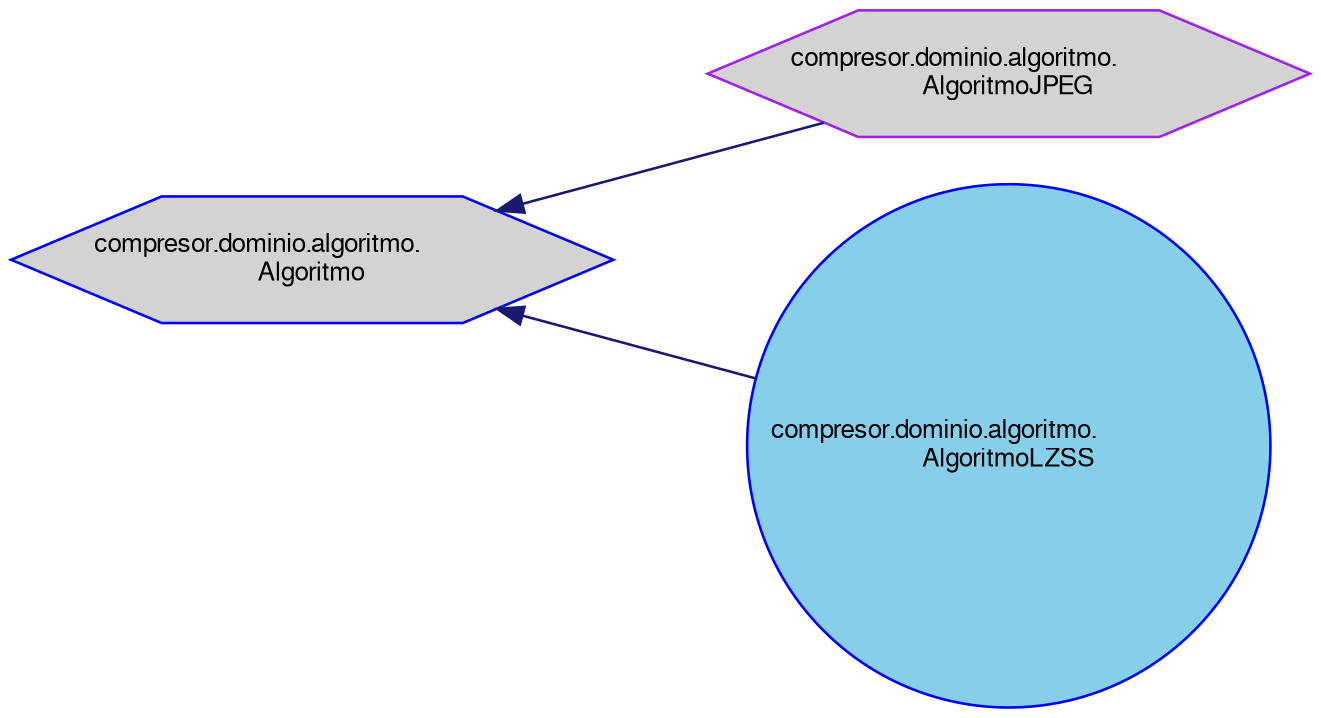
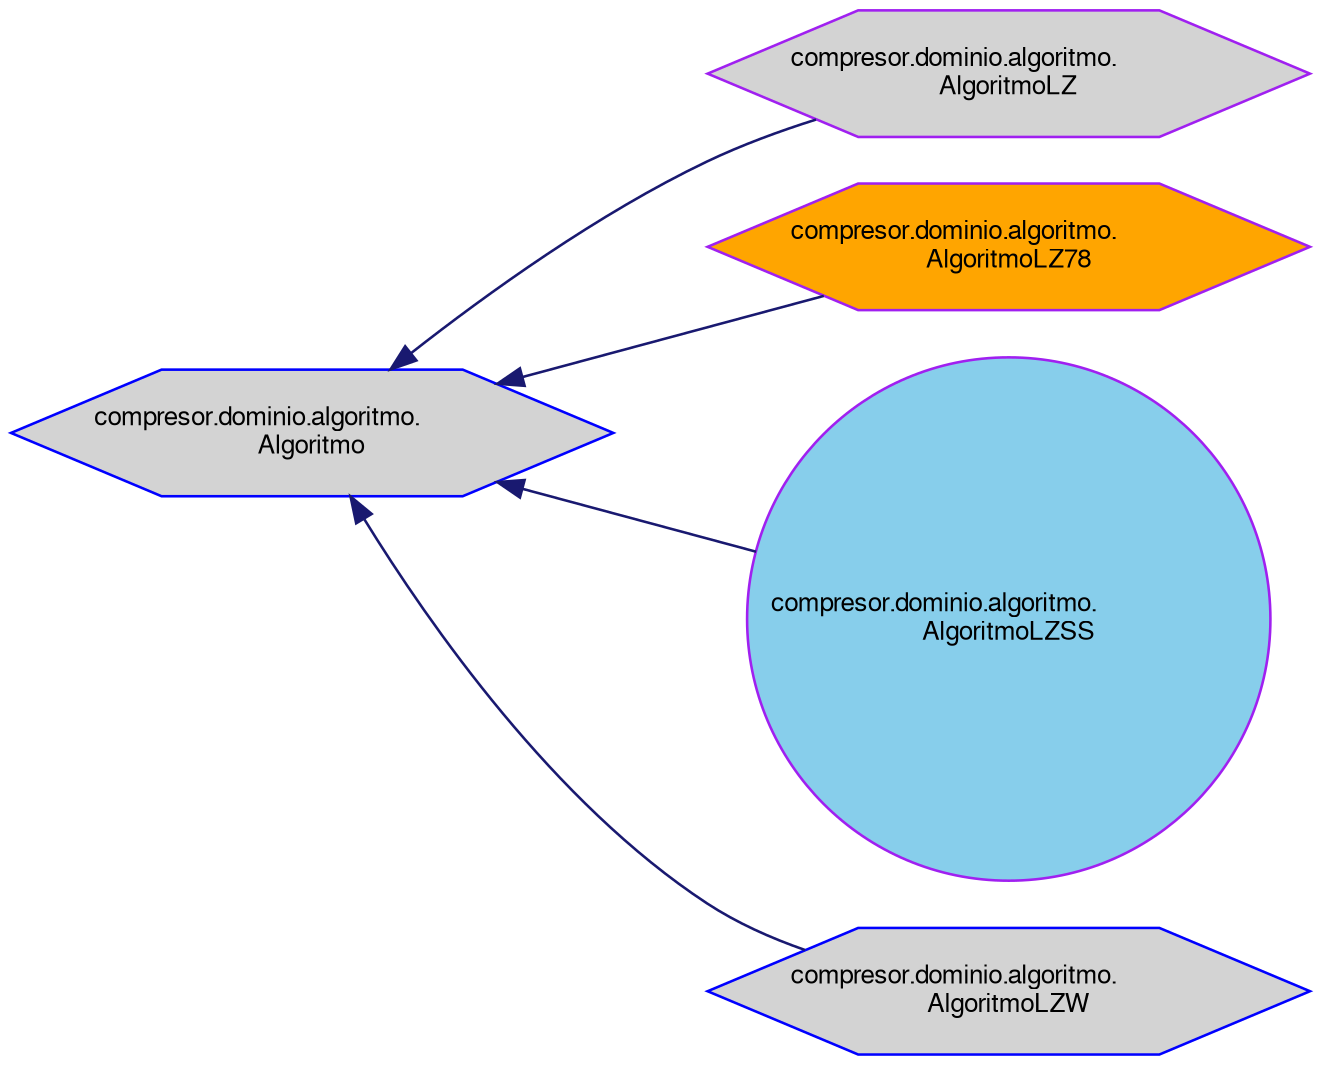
  digraph {
    rankdir=LR
    node [color=blue fillcolor=lightgrey fontname=FreeSans fontsize=10 shape=hexagon style=filled]
    edge [color=midnightblue dir=back fontname=FreeSans fontsize=10 labelfontname=FreeSans labelfontsize=10 style=solid]
    n1 [height=0.2 label="compresor.dominio.algoritmo.\lAlgoritmo" width=0.4]
-   n2 [color=purple height=0.2 label="compresor.dominio.algoritmo.\lAlgoritmoJPEG" width=0.4]
-   n4 [fillcolor=skyblue height=0.2 label="compresor.dominio.algoritmo.\lAlgoritmoLZSS" shape=circle width=0.4]
+   n2 [color=purple height=0.2 label="compresor.dominio.algoritmo.\lAlgoritmoLZ" width=0.4]
+   n3 [color=purple fillcolor=orange height=0.2 label="compresor.dominio.algoritmo.\lAlgoritmoLZ78" width=0.4]
+   n4 [color=purple fillcolor=skyblue height=0.2 label="compresor.dominio.algoritmo.\lAlgoritmoLZSS" shape=circle width=0.4]
+   n5 [height=0.2 label="compresor.dominio.algoritmo.\lAlgoritmoLZW" width=0.4]
    n1 -> n2
+   n1 -> n3
    n1 -> n4
+   n1 -> n5
  }
